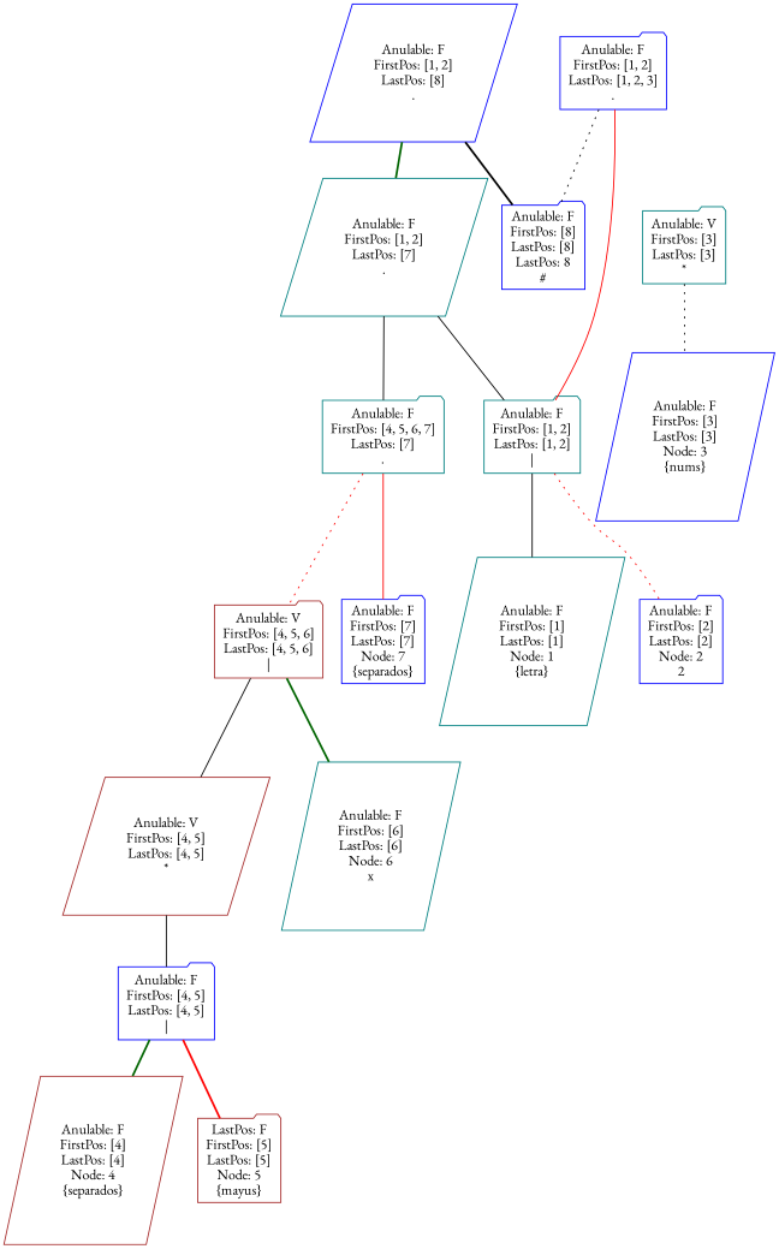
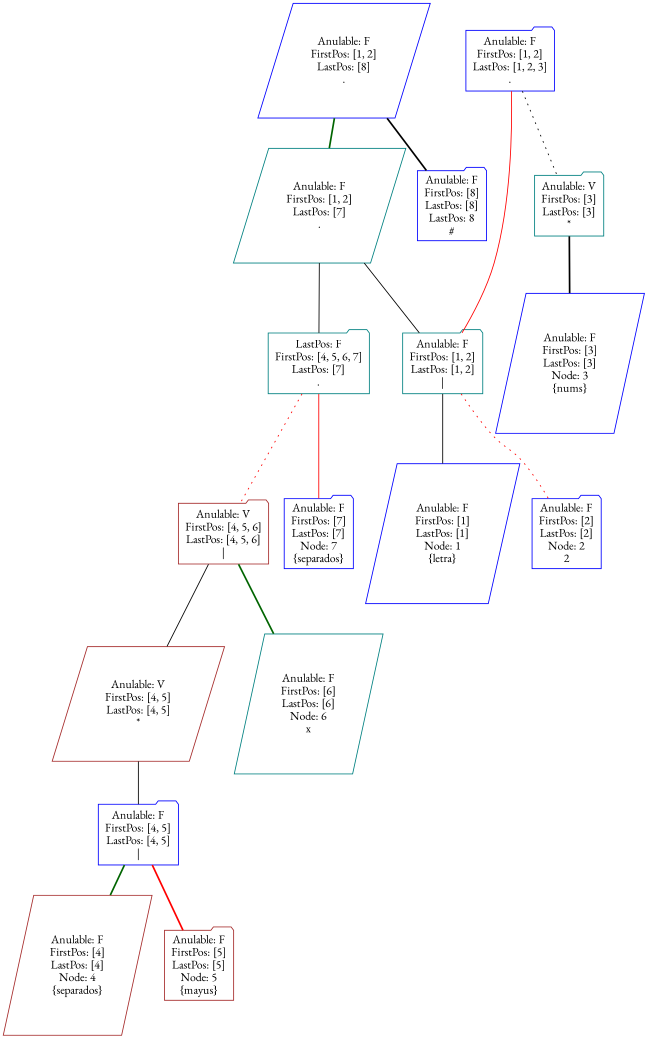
  graph {
    fontname="EB Garamond"
    node [color=blue fontname="EB Garamond" shape=folder]
    edge [color=black fontname="EB Garamond" style=solid]
    n1 [height=1 label="Anulable: F\nFirstPos: [1, 2]\nLastPos: [8]\n." shape=parallelogram width=1]
    n2 [color=teal height=1 label="Anulable: F\nFirstPos: [1, 2]\nLastPos: [7]\n." shape=parallelogram width=1]
    n3 [height=1 label="Anulable: F\nFirstPos: [8]\nLastPos: [8]\nLastPos: 8\n#" width=1]
-   n4 [color=teal height=1 label="Anulable: F\nFirstPos: [4, 5, 6, 7]\nLastPos: [7]\n." width=1]
+   n4 [color=teal height=1 label="LastPos: F\nFirstPos: [4, 5, 6, 7]\nLastPos: [7]\n." width=1]
    n5 [color=teal height=1 label="Anulable: F\nFirstPos: [1, 2]\nLastPos: [1, 2]\n|" width=1]
    n6 [height=1 label="Anulable: F\nFirstPos: [1, 2]\nLastPos: [1, 2, 3]\n." width=1]
    n7 [color=teal height=1 label="Anulable: V\nFirstPos: [3]\nLastPos: [3]\n*" width=1]
    n8 [color=brown height=1 label="Anulable: V\nFirstPos: [4, 5, 6]\nLastPos: [4, 5, 6]\n|" width=1]
    n9 [height=1 label="Anulable: F\nFirstPos: [7]\nLastPos: [7]\nNode: 7\n{separados}" width=1]
-   n10 [color=teal height=1 label="Anulable: F\nFirstPos: [1]\nLastPos: [1]\nNode: 1\n{letra}" shape=parallelogram width=1]
+   n10 [height=1 label="Anulable: F\nFirstPos: [1]\nLastPos: [1]\nNode: 1\n{letra}" shape=parallelogram width=1]
    n11 [height=1 label="Anulable: F\nFirstPos: [2]\nLastPos: [2]\nNode: 2\n2" width=1]
    n12 [height=1 label="Anulable: F\nFirstPos: [3]\nLastPos: [3]\nNode: 3\n{nums}" shape=parallelogram width=1]
    n13 [color=brown height=1 label="Anulable: V\nFirstPos: [4, 5]\nLastPos: [4, 5]\n*" shape=parallelogram width=1]
    n14 [color=teal height=1 label="Anulable: F\nFirstPos: [6]\nLastPos: [6]\nNode: 6\nx" shape=parallelogram width=1]
    n15 [height=1 label="Anulable: F\nFirstPos: [4, 5]\nLastPos: [4, 5]\n|" width=1]
    n16 [color=brown height=1 label="Anulable: F\nFirstPos: [4]\nLastPos: [4]\nNode: 4\n{separados}" shape=parallelogram width=1]
-   n17 [color=brown height=1 label="LastPos: F\nFirstPos: [5]\nLastPos: [5]\nNode: 5\n{mayus}" width=1]
+   n17 [color=brown height=1 label="Anulable: F\nFirstPos: [5]\nLastPos: [5]\nNode: 5\n{mayus}" width=1]
    n1 -- n2 [color=darkgreen style=bold]
    n1 -- n3 [style=bold]
    n2 -- n4
    n2 -- n5
    n4 -- n8 [color=red style=dotted]
    n4 -- n9 [color=red]
    n5 -- n10
    n5 -- n11 [color=red style=dotted]
    n6 -- n5 [color=red]
-   n6 -- n3 [style=dotted]
-   n7 -- n12 [style=dotted]
+   n6 -- n7 [style=dotted]
+   n7 -- n12 [style=bold]
    n8 -- n13
    n8 -- n14 [color=darkgreen style=bold]
    n13 -- n15
    n15 -- n16 [color=darkgreen style=bold]
    n15 -- n17 [color=red style=bold]
  }
